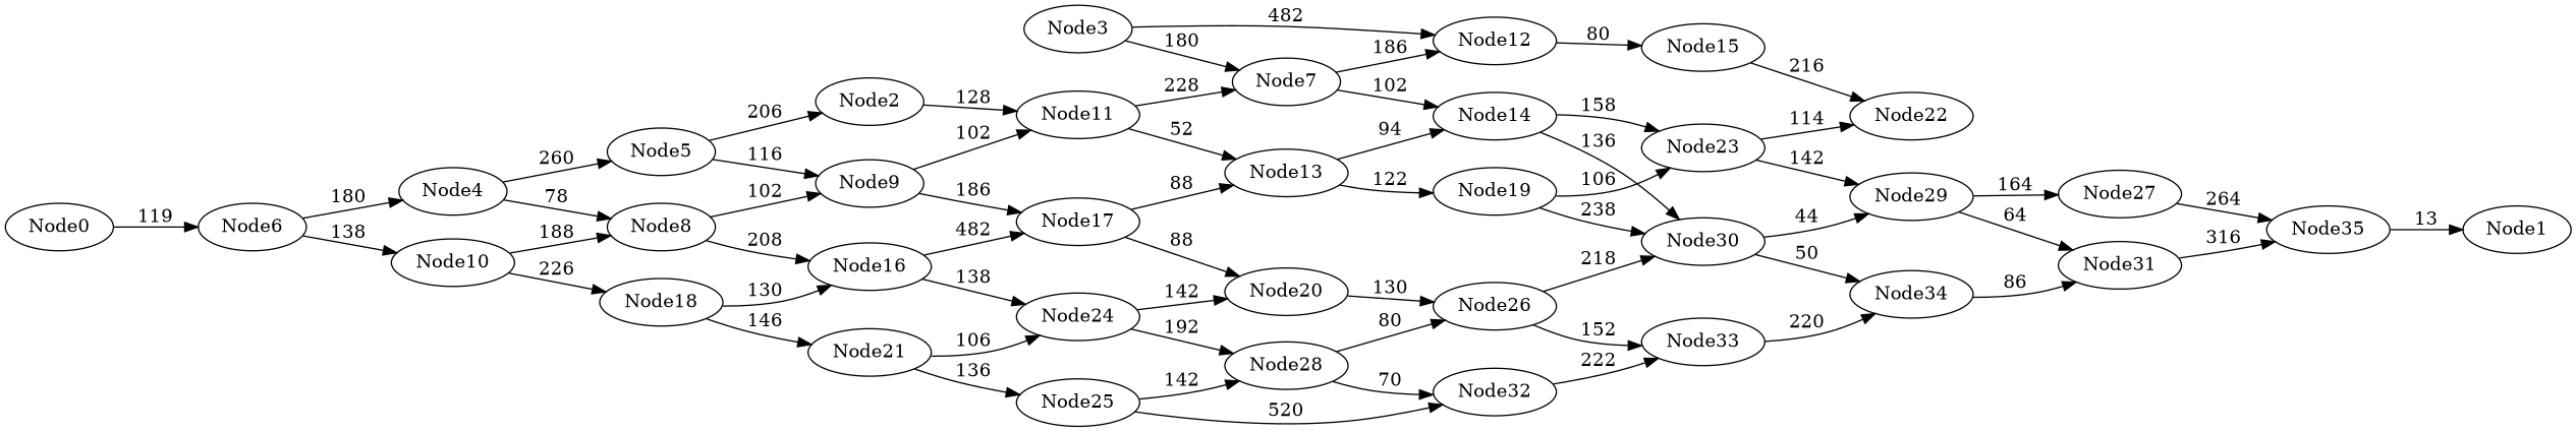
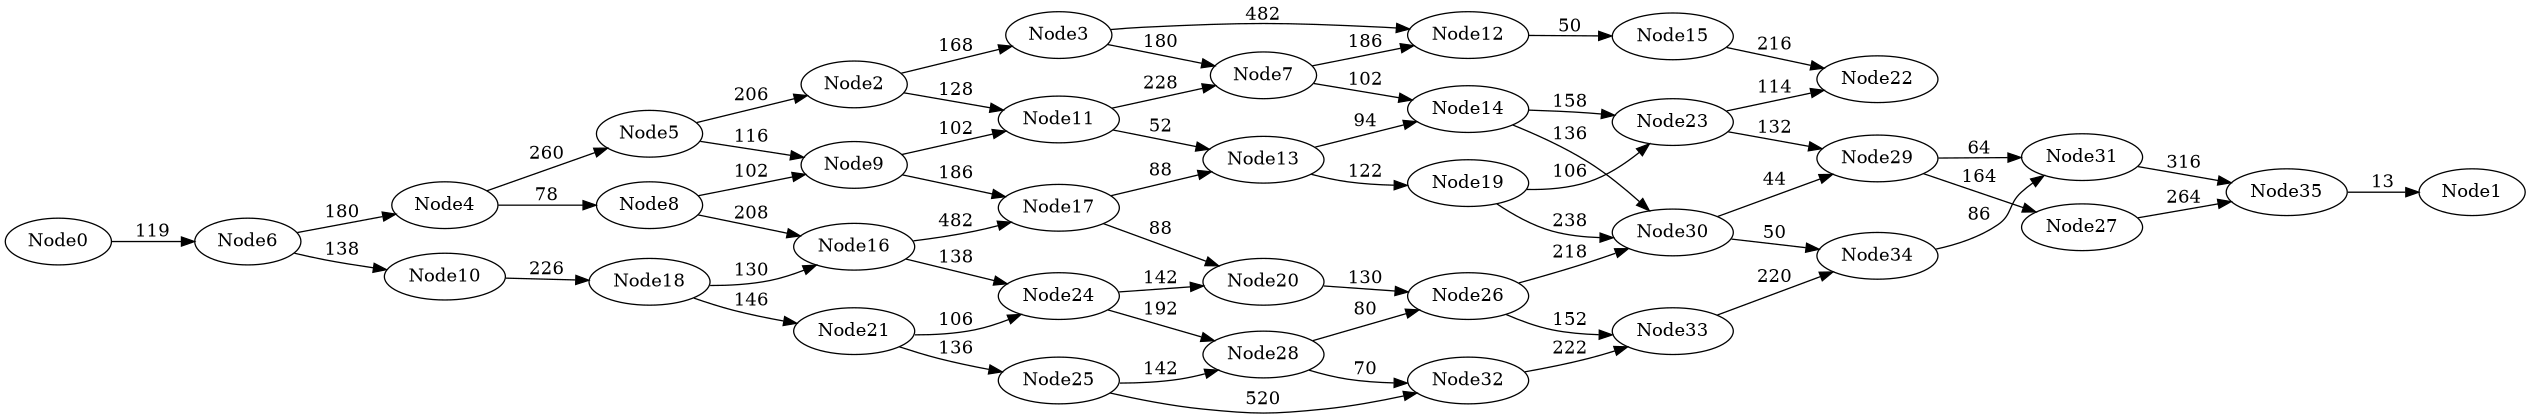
  digraph {
    rankdir=LR
    Node0
    Node6
    Node4
    Node10
    Node5
    Node8
    Node18
    Node2
    Node9
    Node16
    Node21
    Node3
    Node11
    Node17
    Node24
    Node25
    Node12
    Node7
    Node13
    Node20
    Node28
    Node32
    Node15
    Node14
    Node19
    Node26
    Node33
    Node22
    Node23
    Node30
    Node34
    Node29
    Node31
    Node27
    Node35
    Node1
    Node0 -> Node6 [label=119]
    Node6 -> Node4 [label=180]
    Node6 -> Node10 [label=138]
    Node4 -> Node5 [label=260]
    Node4 -> Node8 [label=78]
-   Node10 -> Node8 [label=188]
    Node10 -> Node18 [label=226]
    Node5 -> Node2 [label=206]
    Node5 -> Node9 [label=116]
    Node8 -> Node9 [label=102]
    Node8 -> Node16 [label=208]
    Node18 -> Node16 [label=130]
    Node18 -> Node21 [label=146]
+   Node2 -> Node3 [label=168]
    Node2 -> Node11 [label=128]
    Node9 -> Node11 [label=102]
    Node9 -> Node17 [label=186]
    Node16 -> Node17 [label=482]
    Node16 -> Node24 [label=138]
    Node21 -> Node24 [label=106]
    Node21 -> Node25 [label=136]
    Node3 -> Node12 [label=482]
    Node3 -> Node7 [label=180]
    Node11 -> Node7 [label=228]
    Node11 -> Node13 [label=52]
    Node17 -> Node13 [label=88]
    Node17 -> Node20 [label=88]
    Node24 -> Node20 [label=142]
    Node24 -> Node28 [label=192]
    Node25 -> Node28 [label=142]
    Node25 -> Node32 [label=520]
-   Node12 -> Node15 [label=80]
+   Node12 -> Node15 [label=50]
    Node7 -> Node12 [label=186]
    Node7 -> Node14 [label=102]
    Node13 -> Node14 [label=94]
    Node13 -> Node19 [label=122]
    Node20 -> Node26 [label=130]
    Node28 -> Node32 [label=70]
    Node28 -> Node26 [label=80]
    Node32 -> Node33 [label=222]
    Node15 -> Node22 [label=216]
    Node14 -> Node23 [label=158]
    Node14 -> Node30 [label=136]
    Node19 -> Node23 [label=106]
    Node19 -> Node30 [label=238]
    Node26 -> Node33 [label=152]
    Node26 -> Node30 [label=218]
    Node33 -> Node34 [label=220]
    Node23 -> Node22 [label=114]
-   Node23 -> Node29 [label=142]
+   Node23 -> Node29 [label=132]
    Node30 -> Node34 [label=50]
    Node30 -> Node29 [label=44]
    Node34 -> Node31 [label=86]
    Node29 -> Node31 [label=64]
    Node29 -> Node27 [label=164]
    Node31 -> Node35 [label=316]
    Node27 -> Node35 [label=264]
    Node35 -> Node1 [label=13]
  }
